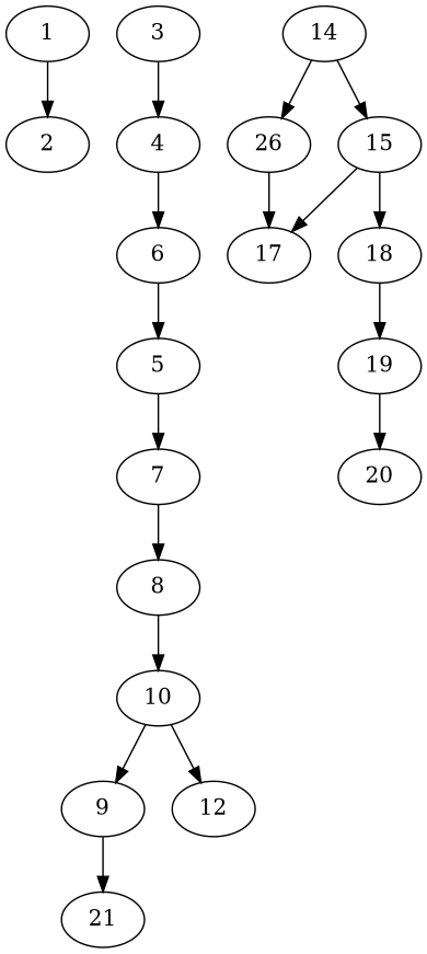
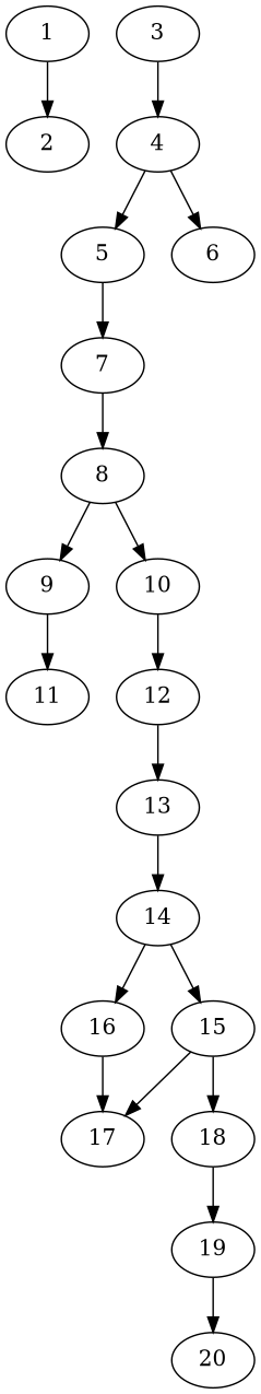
  digraph {
    node [alpha=0.08]
    1 [alpha=0.10 expect_size=28986368]
    2 [alpha=0.14 expect_size=16070656]
    3 [expect_size=23033856]
    4 [alpha=0.01 expect_size=52376576]
    5 [expect_size=6426624]
    6 [alpha=0.15 expect_size=11321344]
    7 [alpha=0.13 expect_size=51812352]
    8 [alpha=0.05 expect_size=13759488]
    9 [alpha=0.07 expect_size=50017280]
    10 [alpha=0.14 expect_size=42247168]
-   11 [alpha=0.05 expect_size=27098112 label=21]
+   11 [alpha=0.05 expect_size=27098112]
    12 [alpha=0.05 expect_size=50121728]
+   13 [alpha=0.02 expect_size=34926592]
    14 [alpha=0.00 expect_size=5633024]
    15 [alpha=0.02 expect_size=8046592]
-   16 [alpha=0.02 expect_size=26278912 label=26]
+   16 [alpha=0.02 expect_size=26278912]
    17 [alpha=0.10 expect_size=13647872]
    18 [alpha=0.01 expect_size=45278208]
    19 [alpha=0.18 expect_size=9018368]
    20 [expect_size=26007552]
    1 -> 2
    3 -> 4
-   6 -> 5
+   4 -> 5
    4 -> 6
    5 -> 7
    7 -> 8
-   10 -> 9
+   8 -> 9
    8 -> 10
    9 -> 11
    10 -> 12
+   12 -> 13
+   13 -> 14
    14 -> 15
    14 -> 16
    15 -> 17
    15 -> 18
    16 -> 17
    18 -> 19
    19 -> 20
  }
